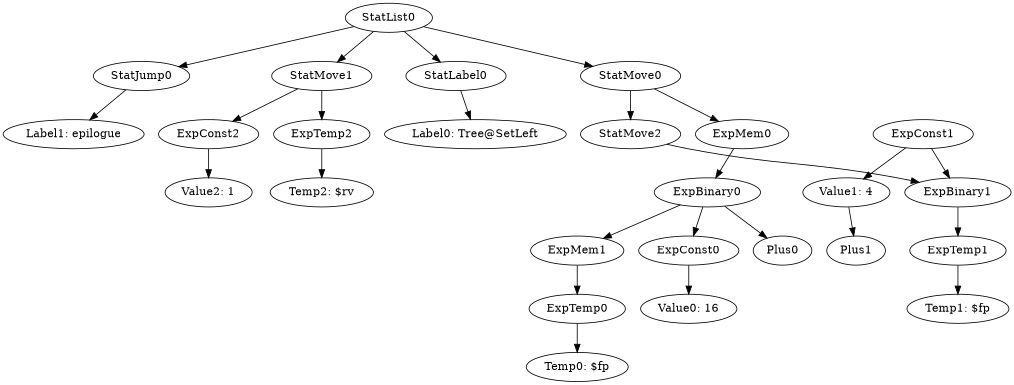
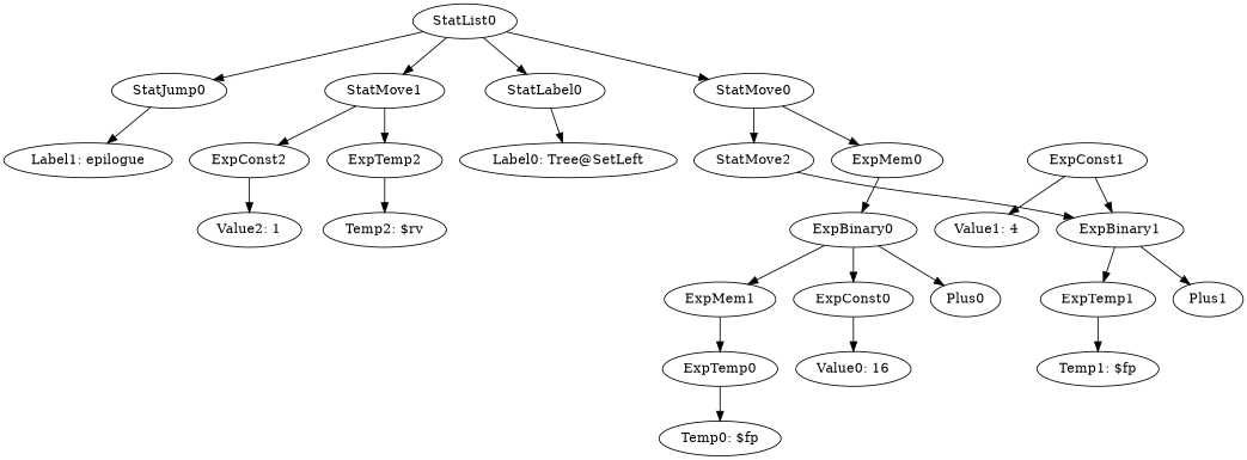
  digraph {
    ordering=out
    StatJump0
    "Label1: epilogue"
    ExpConst2
    "Value2: 1"
    ExpTemp2
    "Temp2: $rv"
    StatMove1
    ExpConst1
    "Value1: 4"
    ExpBinary1
    n11 [label=StatMove2]
    ExpTemp1
    Plus1
    "Temp1: $fp"
    ExpTemp0
    "Temp0: $fp"
    StatList0
    StatLabel0
    StatMove0
    "Label0: Tree@SetLeft"
    ExpMem0
    ExpBinary0
    ExpMem1
    ExpConst0
    "Value0: 16"
    Plus0
    StatJump0 -> "Label1: epilogue"
    ExpConst2 -> "Value2: 1"
    ExpTemp2 -> "Temp2: $rv"
    StatMove1 -> ExpConst2
    StatMove1 -> ExpTemp2
    ExpConst1 -> "Value1: 4"
    ExpConst1 -> ExpBinary1
    ExpBinary1 -> ExpTemp1
-   "Value1: 4" -> Plus1
+   ExpBinary1 -> Plus1
    n11 -> ExpBinary1
    ExpTemp1 -> "Temp1: $fp"
    ExpTemp0 -> "Temp0: $fp"
    StatList0 -> StatJump0
    StatList0 -> StatMove1
    StatList0 -> StatLabel0
    StatList0 -> StatMove0
    StatLabel0 -> "Label0: Tree@SetLeft"
    StatMove0 -> n11
    StatMove0 -> ExpMem0
    ExpMem0 -> ExpBinary0
    ExpBinary0 -> ExpMem1
    ExpBinary0 -> ExpConst0
    ExpBinary0 -> Plus0
    ExpMem1 -> ExpTemp0
    ExpConst0 -> "Value0: 16"
  }
